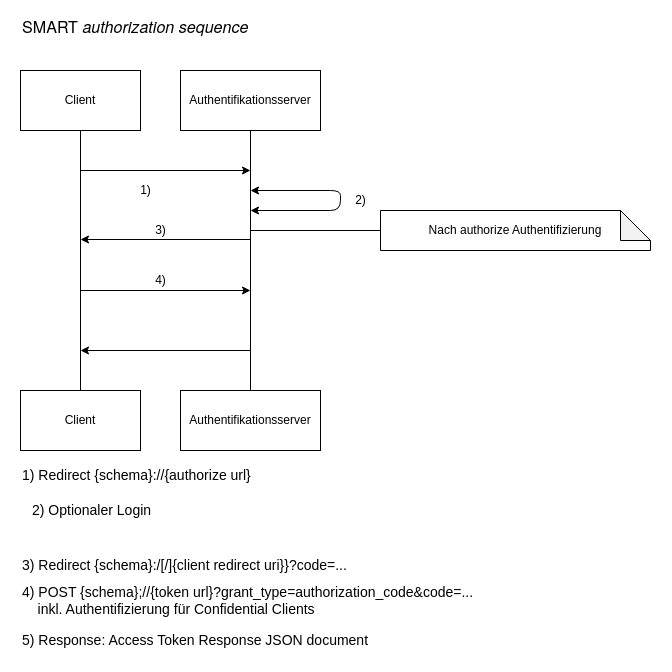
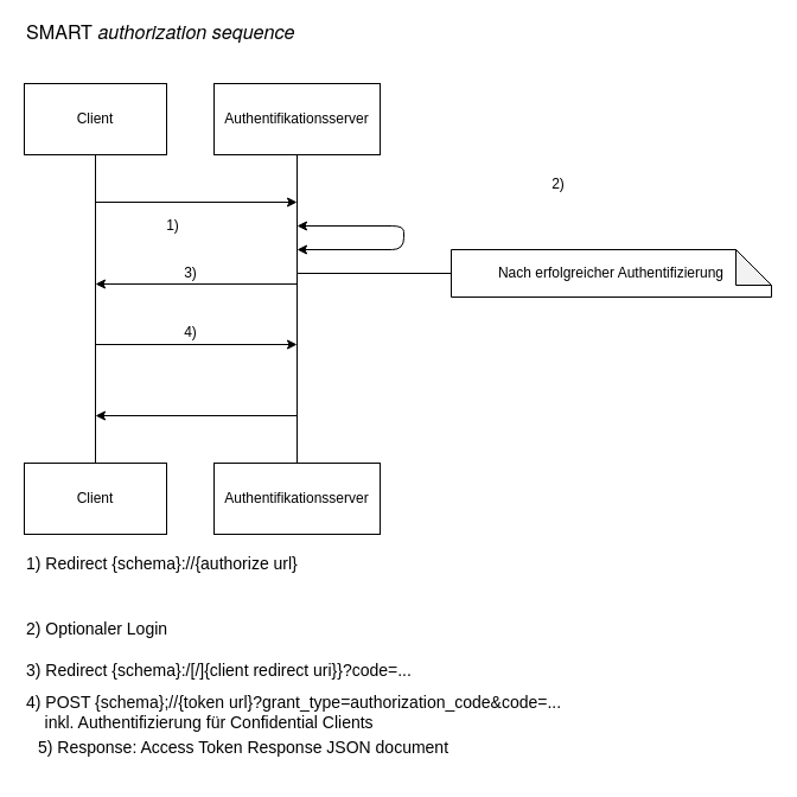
  <mxCell id="0" />
  <mxCell id="1" parent="0" />
  <mxCell id="2" value="&lt;h4 id=&quot;smart-authorization-sequence&quot; style=&quot;box-sizing: border-box ; font-family: &amp;#34;helvetica neue&amp;#34; , &amp;#34;helvetica&amp;#34; , &amp;#34;arial&amp;#34; , sans-serif ; line-height: 20px ; font-size: 16.1px ; margin: 0px 0px 0.4em ; font-weight: 500 ; overflow: visible&quot;&gt;&lt;span style=&quot;box-sizing: border-box&quot;&gt;SMART&lt;/span&gt;&lt;em style=&quot;box-sizing: border-box&quot;&gt;&amp;nbsp;authorization&amp;nbsp;sequence&lt;/em&gt;&lt;/h4&gt;" style="text;html=1;strokeColor=none;fillColor=none;align=left;verticalAlign=middle;whiteSpace=wrap;rounded=0;fontSize=14;" vertex="1" parent="1"><mxGeometry x="20" y="20" width="250" height="20" as="geometry" /></mxCell>
  <mxCell id="3" value="Client" style="rounded=0;whiteSpace=wrap;html=1;" vertex="1" parent="1"><mxGeometry x="20" y="70" width="120" height="60" as="geometry" /></mxCell>
  <mxCell id="4" value="Authentifikationsserver" style="rounded=0;whiteSpace=wrap;html=1;" vertex="1" parent="1"><mxGeometry x="180" y="70" width="140" height="60" as="geometry" /></mxCell>
  <mxCell id="5" value="" style="endArrow=none;html=1;entryX=0.5;entryY=1;entryDx=0;entryDy=0;" edge="1" parent="1" target="3"><mxGeometry width="50" height="50" relative="1" as="geometry"><mxPoint x="80" y="390" as="sourcePoint" /><mxPoint x="-75" y="140" as="targetPoint" /></mxGeometry></mxCell>
  <mxCell id="6" value="" style="endArrow=none;html=1;entryX=0.5;entryY=1;entryDx=0;entryDy=0;" edge="1" parent="1" target="4" source="8"><mxGeometry width="50" height="50" relative="1" as="geometry"><mxPoint x="410" y="390" as="sourcePoint" /><mxPoint x="250" y="140" as="targetPoint" /></mxGeometry></mxCell>
  <mxCell id="7" value="Client" style="rounded=0;whiteSpace=wrap;html=1;" vertex="1" parent="1"><mxGeometry x="20" y="390" width="120" height="60" as="geometry" /></mxCell>
  <mxCell id="8" value="Authentifikationsserver" style="rounded=0;whiteSpace=wrap;html=1;" vertex="1" parent="1"><mxGeometry x="180" y="390" width="140" height="60" as="geometry" /></mxCell>
  <mxCell id="9" value="" style="endArrow=classic;html=1;" edge="1" parent="1"><mxGeometry width="50" height="50" relative="1" as="geometry"><mxPoint x="80" y="170" as="sourcePoint" /><mxPoint x="250" y="170" as="targetPoint" /></mxGeometry></mxCell>
  <mxCell id="10" value="" style="endArrow=none;html=1;startArrow=classic;startFill=1;endFill=0;" edge="1" parent="1"><mxGeometry width="50" height="50" relative="1" as="geometry"><mxPoint x="80" y="239" as="sourcePoint" /><mxPoint x="250" y="239" as="targetPoint" /></mxGeometry></mxCell>
  <mxCell id="11" value="" style="endArrow=classic;html=1;startArrow=none;startFill=0;endFill=1;" edge="1" parent="1"><mxGeometry width="50" height="50" relative="1" as="geometry"><mxPoint x="80" y="290" as="sourcePoint" /><mxPoint x="250" y="290" as="targetPoint" /></mxGeometry></mxCell>
  <mxCell id="12" value="" style="endArrow=none;html=1;startArrow=classic;startFill=1;endFill=0;" edge="1" parent="1"><mxGeometry width="50" height="50" relative="1" as="geometry"><mxPoint x="80" y="350" as="sourcePoint" /><mxPoint x="250" y="350" as="targetPoint" /></mxGeometry></mxCell>
  <mxCell id="13" value="1)" style="text;html=1;align=center;verticalAlign=middle;resizable=0;points=[];autosize=1;strokeColor=none;" vertex="1" parent="1"><mxGeometry x="130" y="180" width="30" height="20" as="geometry" /></mxCell>
  <mxCell id="14" value="3)" style="text;html=1;align=center;verticalAlign=middle;resizable=0;points=[];autosize=1;strokeColor=none;" vertex="1" parent="1"><mxGeometry x="145" y="220" width="30" height="20" as="geometry" /></mxCell>
  <mxCell id="15" value="4)" style="text;html=1;align=center;verticalAlign=middle;resizable=0;points=[];autosize=1;strokeColor=none;" vertex="1" parent="1"><mxGeometry x="145" y="270" width="30" height="20" as="geometry" /></mxCell>
  <mxCell id="16" value="&lt;span style=&quot;font-size: 14px&quot;&gt;1) Redirect {schema}://{authorize url}&lt;br&gt;&lt;/span&gt;" style="text;html=1;strokeColor=none;fillColor=none;align=left;verticalAlign=middle;whiteSpace=wrap;rounded=0;fontSize=14;" vertex="1" parent="1"><mxGeometry x="20" y="465" width="570" height="20" as="geometry" /></mxCell>
  <mxCell id="17" value="" style="endArrow=classic;startArrow=classic;html=1;" edge="1" parent="1"><mxGeometry width="50" height="50" relative="1" as="geometry"><mxPoint x="250" y="210" as="sourcePoint" /><mxPoint x="250" y="190" as="targetPoint" /><Array as="points"><mxPoint x="340" y="210" /><mxPoint x="340" y="190" /></Array></mxGeometry></mxCell>
- <mxCell id="18" value="2)" style="text;html=1;align=center;verticalAlign=middle;resizable=0;points=[];autosize=1;strokeColor=none;" vertex="1" parent="1"><mxGeometry x="345" y="190" width="30" height="20" as="geometry" /></mxCell>
- <mxCell id="19" value="&lt;span style=&quot;font-size: 14px&quot;&gt;2) Optionaler Login&lt;br&gt;&lt;/span&gt;" style="text;html=1;strokeColor=none;fillColor=none;align=left;verticalAlign=middle;whiteSpace=wrap;rounded=0;fontSize=14;" vertex="1" parent="1"><mxGeometry x="30" y="500" width="570" height="20" as="geometry" /></mxCell>
+ <mxCell id="18" value="2)" style="text;html=1;align=center;verticalAlign=middle;resizable=0;points=[];autosize=1;strokeColor=none;" vertex="1" parent="1"><mxGeometry x="455" y="145" width="30" height="20" as="geometry" /></mxCell>
+ <mxCell id="19" value="&lt;span style=&quot;font-size: 14px&quot;&gt;2) Optionaler Login&lt;br&gt;&lt;/span&gt;" style="text;html=1;strokeColor=none;fillColor=none;align=left;verticalAlign=middle;whiteSpace=wrap;rounded=0;fontSize=14;" vertex="1" parent="1"><mxGeometry x="20" y="520" width="570" height="20" as="geometry" /></mxCell>
  <mxCell id="20" value="&lt;span style=&quot;font-size: 14px&quot;&gt;3) Redirect {schema}:/[/]{client redirect uri}}?code=...&lt;br&gt;&lt;/span&gt;" style="text;html=1;strokeColor=none;fillColor=none;align=left;verticalAlign=middle;whiteSpace=wrap;rounded=0;fontSize=14;" vertex="1" parent="1"><mxGeometry x="20" y="555" width="570" height="20" as="geometry" /></mxCell>
  <mxCell id="21" value="&lt;span style=&quot;font-size: 14px&quot;&gt;4) POST {schema};//{token url}?grant_type=authorization_code&amp;amp;code=... &lt;br&gt;&amp;nbsp; &amp;nbsp; inkl. Authentifizierung für Confidential Clients&lt;br&gt;&lt;/span&gt;" style="text;html=1;strokeColor=none;fillColor=none;align=left;verticalAlign=middle;whiteSpace=wrap;rounded=0;fontSize=14;" vertex="1" parent="1"><mxGeometry x="20" y="590" width="570" height="20" as="geometry" /></mxCell>
- <mxCell id="22" value="&lt;span style=&quot;font-size: 14px&quot;&gt;5) Response: Access Token Response JSON document&lt;br&gt;&lt;/span&gt;" style="text;html=1;strokeColor=none;fillColor=none;align=left;verticalAlign=middle;whiteSpace=wrap;rounded=0;fontSize=14;" vertex="1" parent="1"><mxGeometry x="20" y="630" width="570" height="20" as="geometry" /></mxCell>
+ <mxCell id="22" value="&lt;span style=&quot;font-size: 14px&quot;&gt;5) Response: Access Token Response JSON document&lt;br&gt;&lt;/span&gt;" style="text;html=1;strokeColor=none;fillColor=none;align=left;verticalAlign=middle;whiteSpace=wrap;rounded=0;fontSize=14;" vertex="1" parent="1"><mxGeometry x="30" y="620" width="570" height="20" as="geometry" /></mxCell>
  <mxCell id="23" style="edgeStyle=orthogonalEdgeStyle;rounded=0;orthogonalLoop=1;jettySize=auto;html=1;exitX=0;exitY=0.5;exitDx=0;exitDy=0;exitPerimeter=0;startArrow=none;startFill=0;endArrow=none;endFill=0;" edge="1" parent="1" source="24"><mxGeometry relative="1" as="geometry"><mxPoint x="250" y="230" as="targetPoint" /></mxGeometry></mxCell>
- <mxCell id="24" value="Nach authorize Authentifizierung" style="shape=note;whiteSpace=wrap;html=1;backgroundOutline=1;darkOpacity=0.05;" vertex="1" parent="1"><mxGeometry x="380" y="210" width="270" height="40" as="geometry" /></mxCell>
+ <mxCell id="24" value="Nach erfolgreicher Authentifizierung" style="shape=note;whiteSpace=wrap;html=1;backgroundOutline=1;darkOpacity=0.05;" vertex="1" parent="1"><mxGeometry x="380" y="210" width="270" height="40" as="geometry" /></mxCell>
